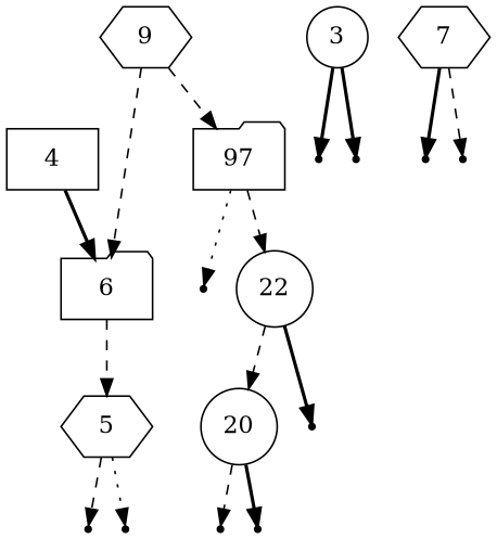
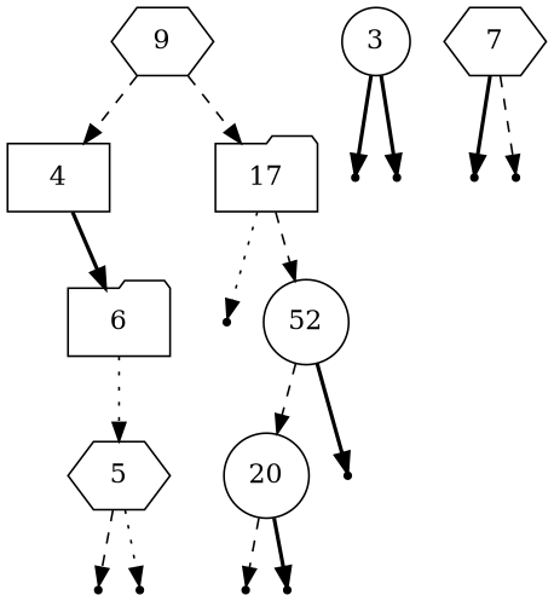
  digraph {
    fontname="DejaVu Serif"
    node [fontname="DejaVu Serif" shape=point]
    edge [fontname="DejaVu Serif" style=dashed]
    9 [shape=hexagon]
    4 [shape=box]
-   17 [shape=folder label=97]
+   17 [shape=folder]
    6 [shape=folder]
    null_17_left
-   22 [shape=circle]
+   22 [shape=circle label=52]
    3 [shape=circle]
    null_3_left
    null_3_right
    5 [shape=hexagon]
    20 [shape=circle]
    null_22_right
    null_5_left
    null_5_right
    7 [shape=hexagon]
    null_7_left
    null_7_right
    null_20_left
    null_20_right
-   9 -> 6
+   9 -> 4
    9 -> 17
    4 -> 6 [style=bold]
    17 -> null_17_left [style=dotted]
    17 -> 22
-   6 -> 5
+   6 -> 5 [style=dotted]
    22 -> 20
    22 -> null_22_right [style=bold]
    3 -> null_3_left [style=bold]
    3 -> null_3_right [style=bold]
    5 -> null_5_left
    5 -> null_5_right [style=dotted]
    20 -> null_20_left
    20 -> null_20_right [style=bold]
    7 -> null_7_left [style=bold]
    7 -> null_7_right
  }
